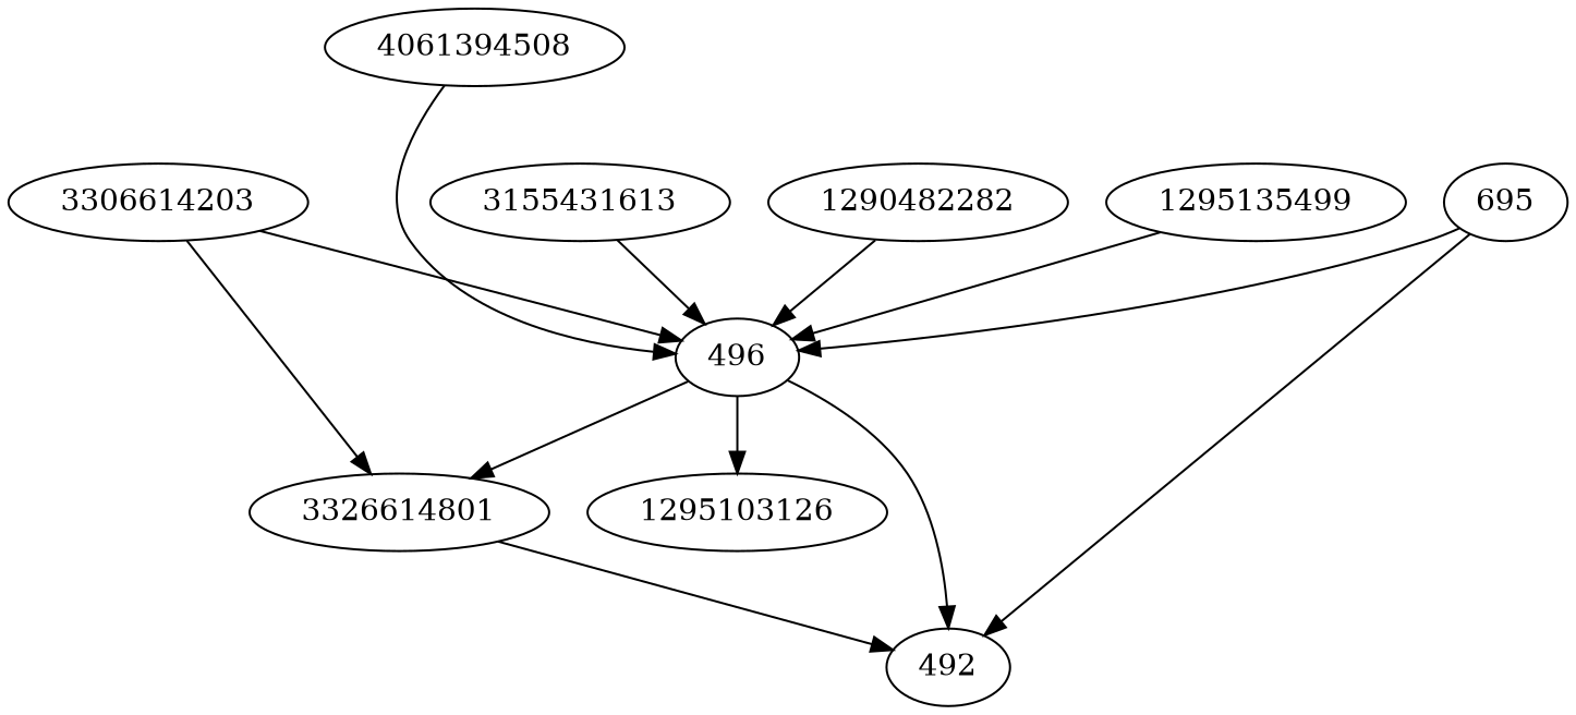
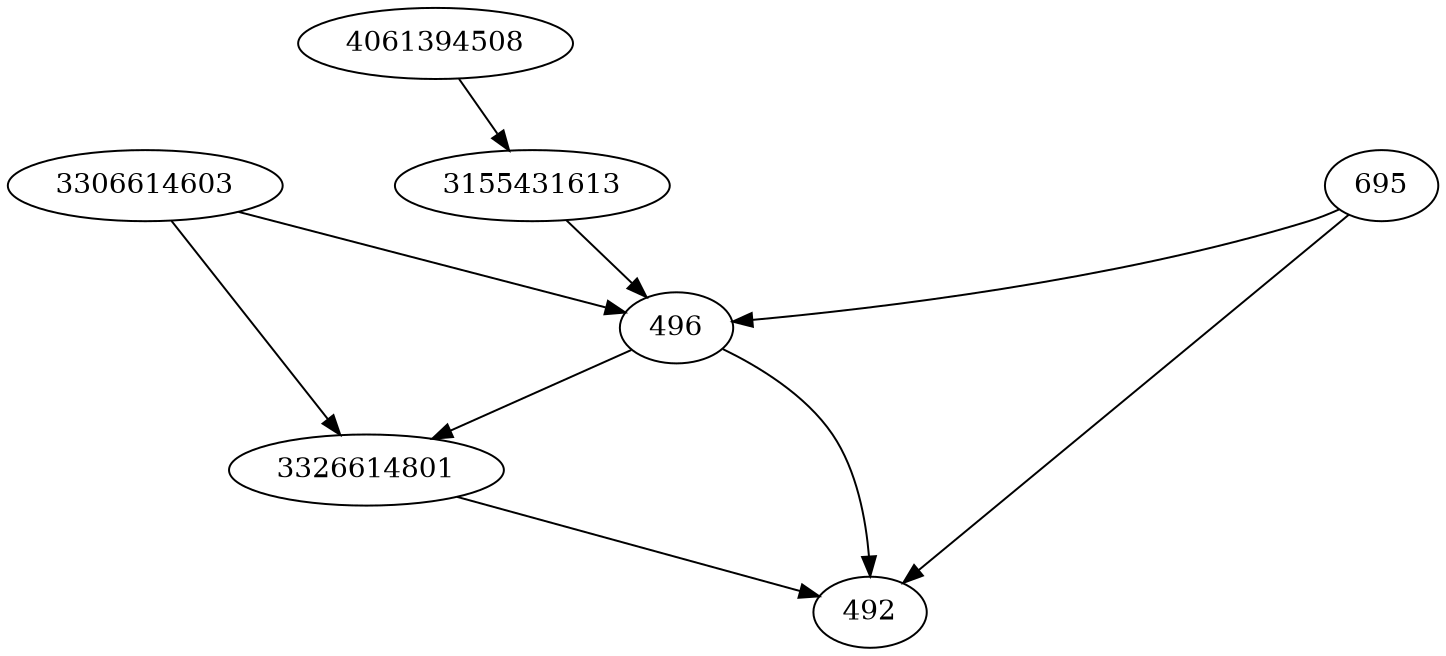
  strict digraph {
-   1290482282
    496
    n3 [label=3326614801]
    n4 [label=492]
-   1295103126
-   1295135499
-   3306614603 [label=3306614203]
+   3306614603
    4061394508
    n9 [label=695]
    3155431613
-   1290482282 -> 496
    496 -> n3
    496 -> n4
-   496 -> 1295103126
    n3 -> n4
-   1295135499 -> 496
    3306614603 -> 496
    3306614603 -> n3
-   4061394508 -> 496
+   4061394508 -> 3155431613
    n9 -> 496
    n9 -> n4
    3155431613 -> 496
  }
